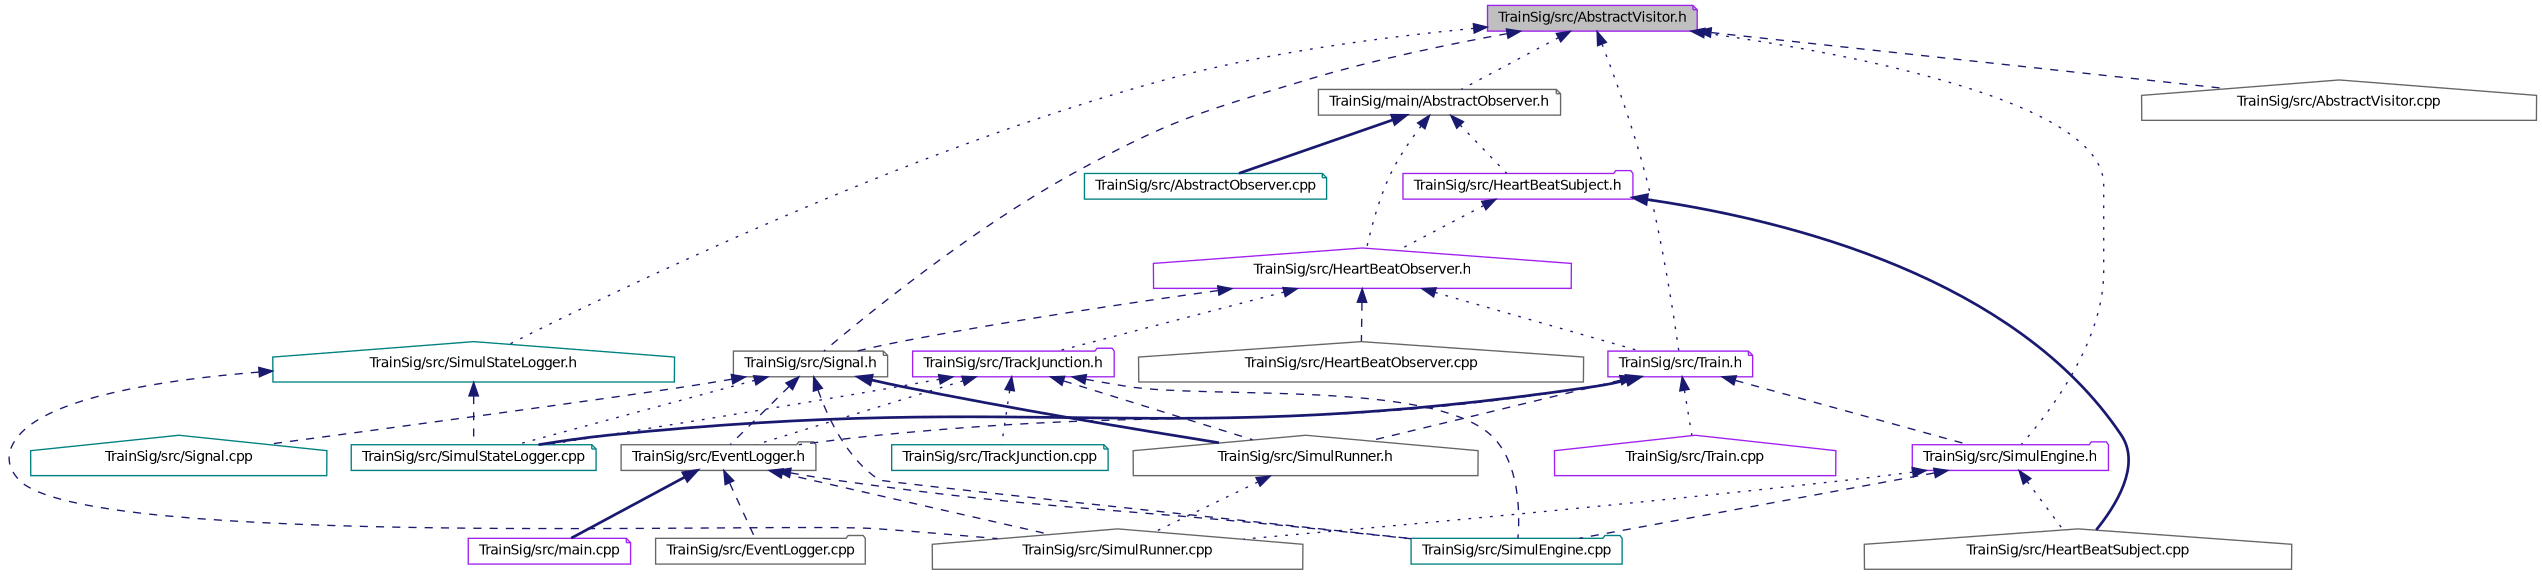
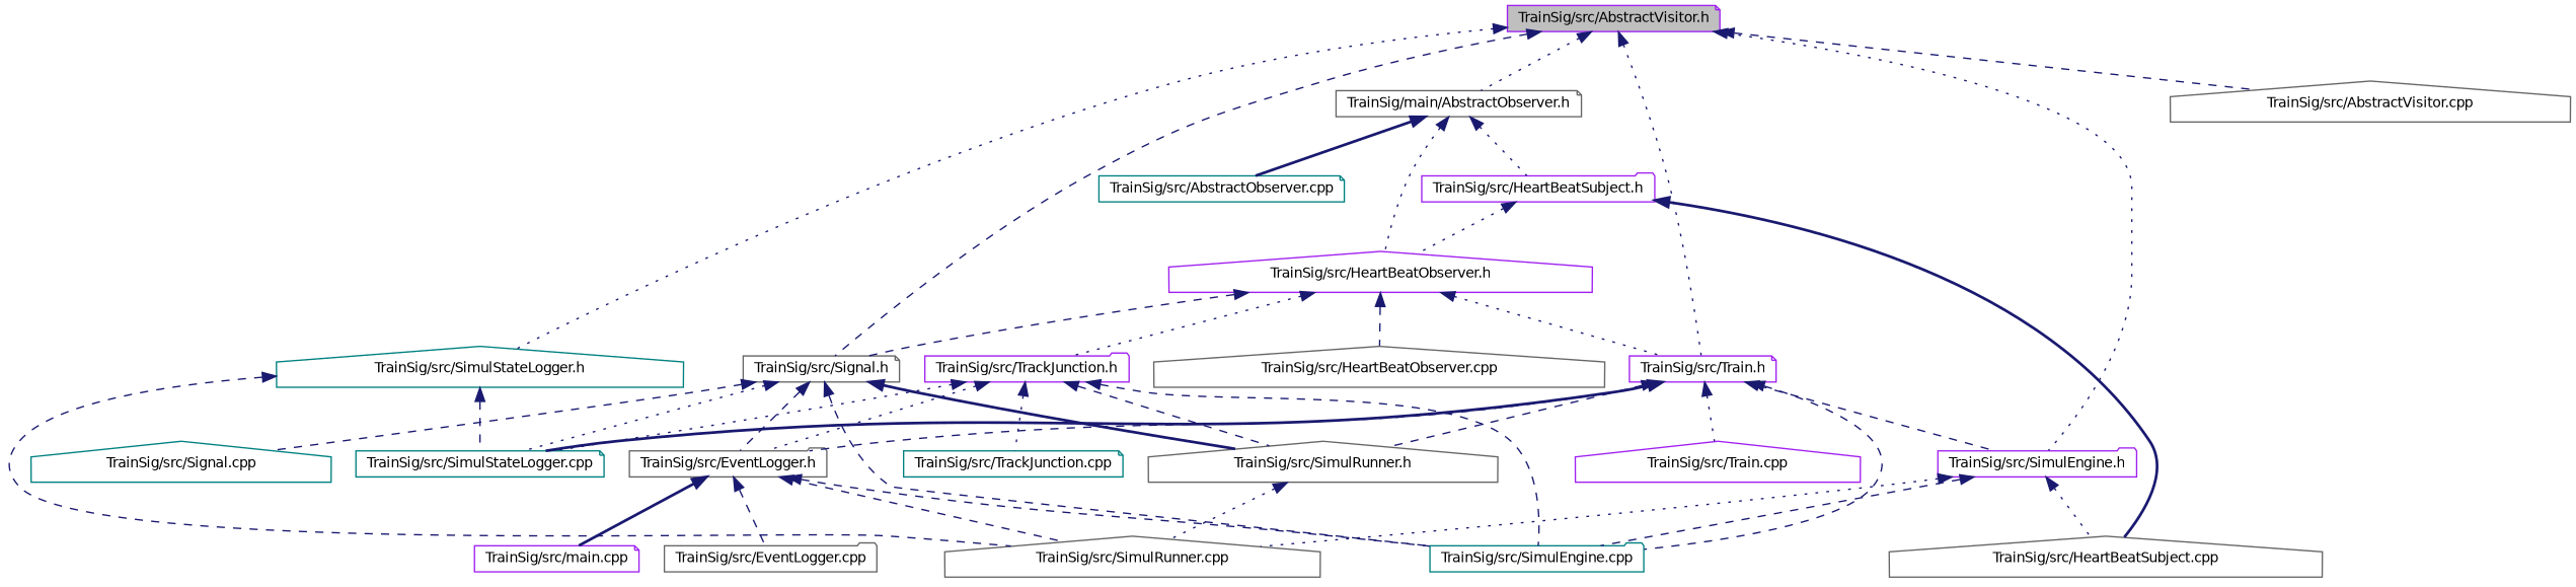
  digraph {
    node [color=gray40 fillcolor=white fontname=Helvetica fontsize=10 shape=house style=filled]
    edge [color=midnightblue dir=back fontname=Helvetica fontsize=10 labelfontname=Helvetica labelfontsize=10 style=dashed]
    n1 [color=purple fillcolor=grey75 fontcolor=black height=0.2 label="TrainSig/src/AbstractVisitor.h" shape=note width=0.4]
    n2 [height=0.2 label="TrainSig/main/AbstractObserver.h" shape=note width=0.4]
    n3 [height=0.2 label="TrainSig/src/Signal.h" shape=note width=0.4]
    n4 [color=purple height=0.2 label="TrainSig/src/Train.h" shape=note width=0.4]
    n5 [color=purple height=0.2 label="TrainSig/src/SimulEngine.h" shape=folder width=0.4]
    n6 [height=0.2 label="TrainSig/src/AbstractVisitor.cpp" width=0.4]
    n7 [color=teal height=0.2 label="TrainSig/src/SimulStateLogger.h" width=0.4]
    n8 [color=teal height=0.2 label="TrainSig/src/AbstractObserver.cpp" shape=note width=0.4]
    n9 [color=purple height=0.2 label="TrainSig/src/HeartBeatObserver.h" width=0.4]
    n10 [color=purple height=0.2 label="TrainSig/src/HeartBeatSubject.h" shape=folder width=0.4]
    n11 [height=0.2 label="TrainSig/src/EventLogger.h" shape=folder width=0.4]
    n12 [color=teal height=0.2 label="TrainSig/src/SimulEngine.cpp" shape=folder width=0.4]
    n13 [color=teal height=0.2 label="TrainSig/src/Signal.cpp" width=0.4]
    n14 [height=0.2 label="TrainSig/src/SimulRunner.h" width=0.4]
    n15 [color=teal height=0.2 label="TrainSig/src/SimulStateLogger.cpp" shape=note width=0.4]
    n16 [color=purple height=0.2 label="TrainSig/src/Train.cpp" width=0.4]
    n17 [height=0.2 label="TrainSig/src/SimulRunner.cpp" width=0.4]
    n18 [height=0.2 label="TrainSig/src/HeartBeatSubject.cpp" width=0.4]
    n19 [height=0.2 label="TrainSig/src/HeartBeatObserver.cpp" width=0.4]
    n20 [color=purple height=0.2 label="TrainSig/src/TrackJunction.h" shape=folder width=0.4]
    n21 [color=teal height=0.2 label="TrainSig/src/TrackJunction.cpp" shape=note width=0.4]
    n22 [height=0.2 label="TrainSig/src/EventLogger.cpp" shape=folder width=0.4]
    n23 [color=purple height=0.2 label="TrainSig/src/main.cpp" shape=note width=0.4]
    n1 -> n2 [style=dotted]
    n1 -> n3
    n1 -> n4 [style=dotted]
    n1 -> n5 [style=dotted]
    n1 -> n6
    n1 -> n7 [style=dotted]
    n2 -> n8 [style=bold]
    n2 -> n9 [style=dotted]
    n2 -> n10 [style=dotted]
    n3 -> n11
    n3 -> n12
    n3 -> n13
    n3 -> n14 [style=bold]
    n3 -> n15 [style=dotted]
    n4 -> n5
    n4 -> n11
+   n4 -> n12
    n4 -> n14
    n4 -> n15 [style=bold]
    n4 -> n16 [style=dotted]
    n5 -> n12
    n5 -> n17 [style=dotted]
    n5 -> n18 [style=dotted]
    n7 -> n15
    n7 -> n17
    n9 -> n3
    n9 -> n4 [style=dotted]
    n9 -> n19
    n9 -> n20 [style=dotted]
    n10 -> n9 [style=dotted]
    n10 -> n18 [style=bold]
    n11 -> n12
    n11 -> n17
    n11 -> n22
    n11 -> n23 [style=bold]
    n14 -> n17 [style=dotted]
    n20 -> n11 [style=dotted]
    n20 -> n12
    n20 -> n14
    n20 -> n15 [style=dotted]
    n20 -> n21 [style=dotted]
  }
